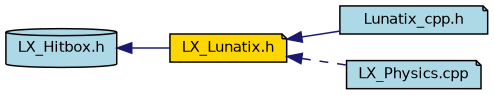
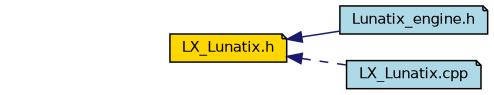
  digraph {
    rankdir=LR
    node [color=black fillcolor=lightblue fontname=Helvetica fontsize=10 shape=note style=filled]
    edge [color=midnightblue dir=back fontname=Helvetica fontsize=10 labelfontname=Helvetica labelfontsize=10 style=solid]
-   n1 [fontcolor=black height=0.2 label="LX_Hitbox.h" shape=cylinder width=0.4]
    n2 [fillcolor=gold height=0.2 label="LX_Lunatix.h" width=0.4]
-   n3 [height=0.2 label="Lunatix_cpp.h" width=0.4]
-   n4 [height=0.2 label="LX_Physics.cpp" width=0.4]
-   n1 -> n2
+   n3 [height=0.2 label="Lunatix_engine.h" width=0.4]
+   n4 [height=0.2 label="LX_Lunatix.cpp" width=0.4]
    n2 -> n3
    n2 -> n4 [style=dashed]
  }
